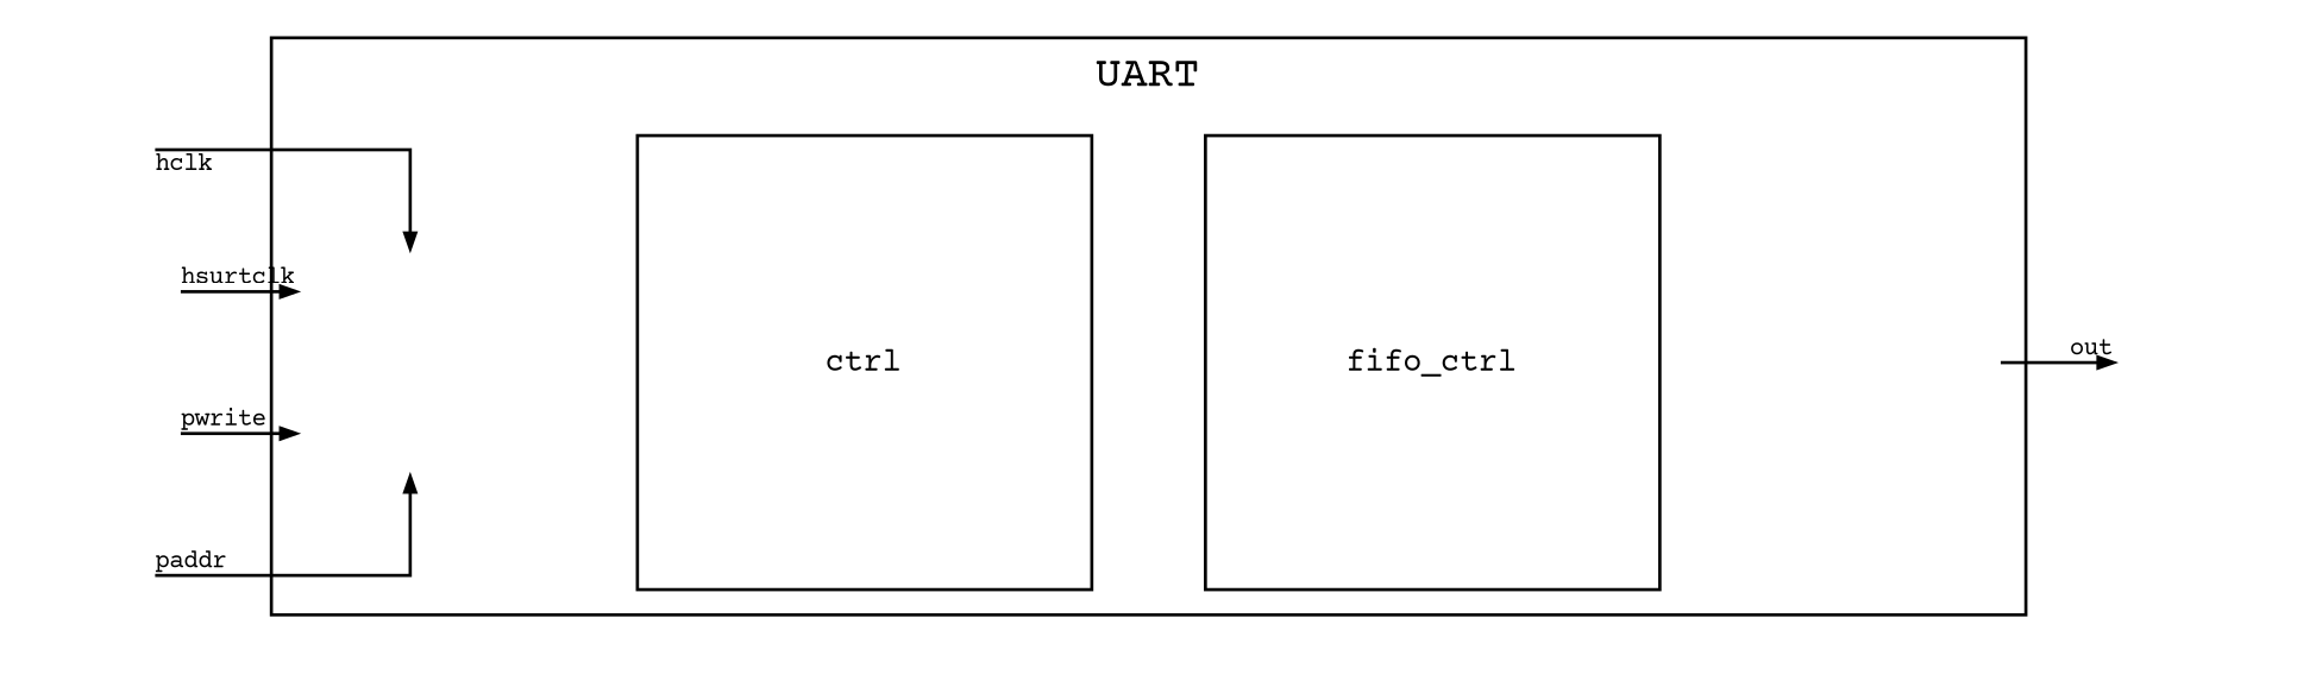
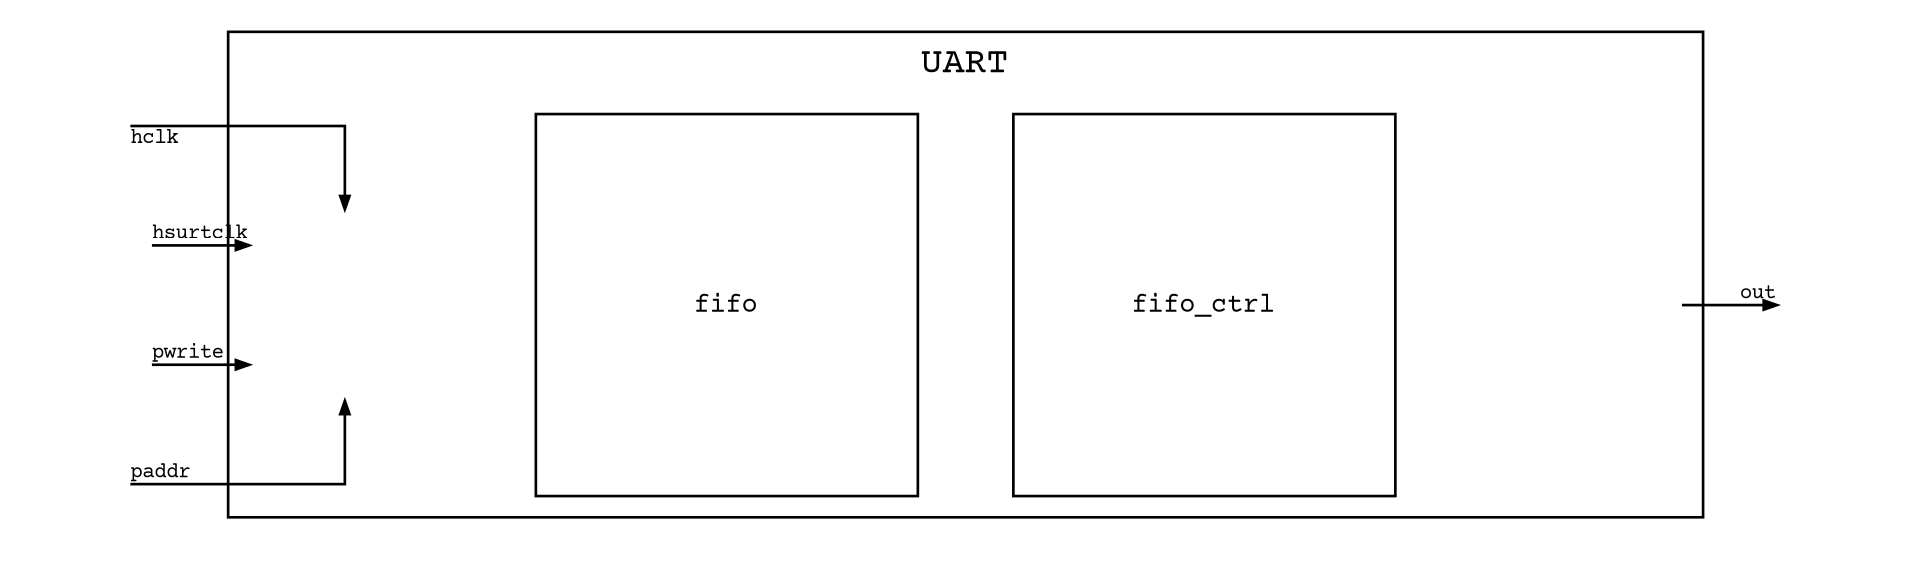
  strict digraph {
    compound=true
    rank=same
    rankdir=LR
    splines=ortho
    fontname="Courier Prime"
    node [style=invis fontname="Courier Prime"]
    edge [fontname="Courier Prime" arrowhead=normal arrowsize=0.5 constraint=true fontsize=8 penwidth=1 weight=2.0]
    n1 [fontsize=10 height=1 label=empty_1 shape=box width=1]
-   n2 [fontsize=10 height=2 label=ctrl shape=box width=2 style=""]
+   n2 [fontsize=10 height=2 label=fifo shape=box width=2 style=""]
    n3 [fontsize=10 height=2 label=fifo_ctrl shape=box width=2 style=""]
    n4 [fontsize=10 height=1 label=empty_2 shape=box width=1]
    4 [height=0.5 width=0.75]
    0 [height=0.5 width=0.75]
    1 [height=0.5 width=0.75]
    2 [height=0.5 width=0.75]
    3 [height=0.5 width=0.75]
    subgraph cluster_1 {
      label=UART
      n1
      n2
      n3
      n4
    }
    n1 -> n2 [style=invis arrowhead="" arrowsize="" constraint="" fontsize="" penwidth="" weight=""]
    n2 -> n3 [style=invis arrowhead="" arrowsize="" constraint="" fontsize="" penwidth="" weight=""]
    n3 -> n4 [style=invis arrowhead="" arrowsize="" constraint="" fontsize="" penwidth="" weight=""]
    n4 -> 4 [headlabel=out]
    0 -> n1 [taillabel=hclk]
    1 -> n1 [taillabel=hsurtclk]
    2 -> n1 [taillabel=pwrite]
    3 -> n1 [taillabel=paddr]
  }
